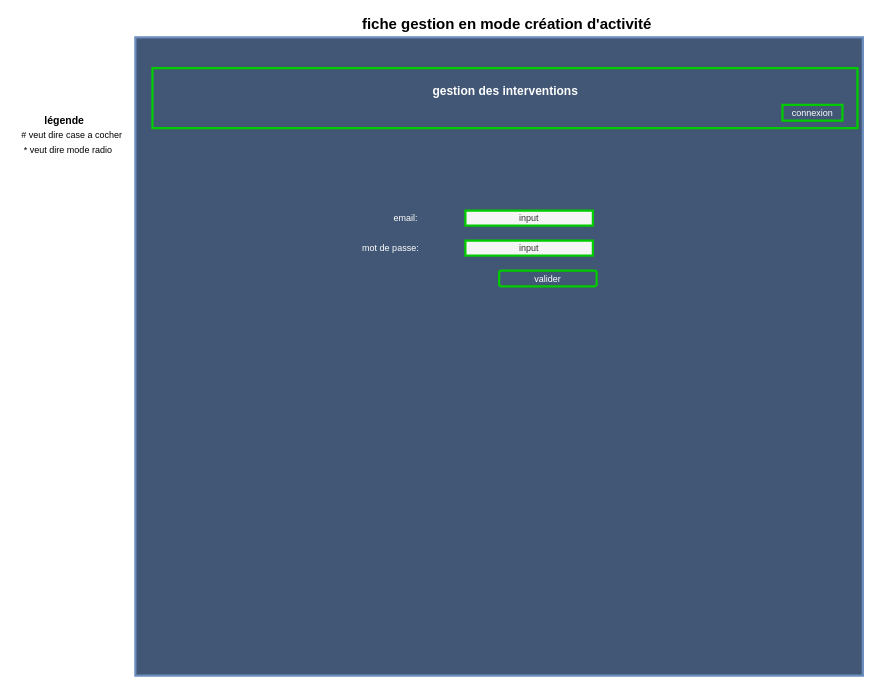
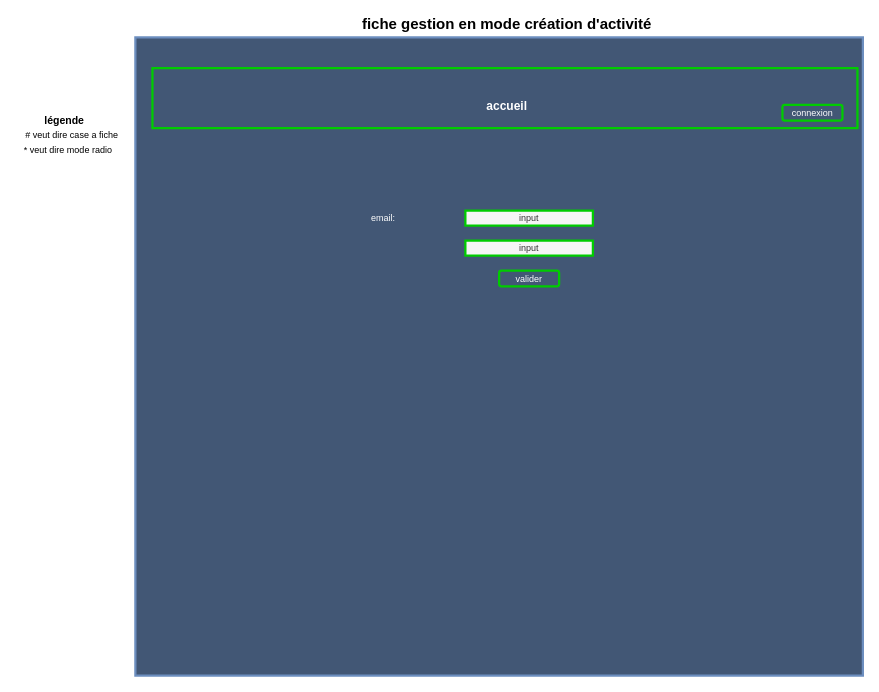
  <mxCell id="0" />
  <mxCell id="1" parent="0" />
  <mxCell id="2" value="" style="rounded=0;whiteSpace=wrap;html=1;strokeWidth=3;strokeColor=#6C8EBF;fillColor=#425775;" parent="1" vertex="1"><mxGeometry x="180" y="49" width="970" height="851" as="geometry" /></mxCell>
- <mxCell id="3" value="&lt;font color=&quot;#ffffff&quot;&gt;email:&lt;/font&gt;" style="text;html=1;align=center;verticalAlign=middle;resizable=0;points=[];autosize=1;" parent="1" vertex="1"><mxGeometry x="515" y="280" width="50" height="20" as="geometry" /></mxCell>
+ <mxCell id="3" value="&lt;font color=&quot;#ffffff&quot;&gt;email:&lt;/font&gt;" style="text;html=1;align=center;verticalAlign=middle;resizable=0;points=[];autosize=1;" parent="1" vertex="1"><mxGeometry x="485" y="280" width="50" height="20" as="geometry" /></mxCell>
  <mxCell id="4" value="input" style="rounded=0;whiteSpace=wrap;html=1;strokeWidth=3;fillColor=#f5f5f5;fontColor=#333333;strokeColor=#00CC00;" parent="1" vertex="1"><mxGeometry x="620" y="280" width="170" height="20" as="geometry" /></mxCell>
  <mxCell id="5" value="" style="rounded=0;whiteSpace=wrap;html=1;strokeColor=#00CC00;strokeWidth=3;fillColor=#425775;fontColor=#FFFFFF;" parent="1" vertex="1"><mxGeometry x="202.75" y="90" width="940" height="80" as="geometry" /></mxCell>
- <mxCell id="6" value="connexion" style="whiteSpace=wrap;html=1;strokeWidth=3;fillColor=#425775;strokeColor=#00CC00;fontColor=#FFFFFF;rounded=0;" parent="1" vertex="1"><mxGeometry x="1042.75" y="139" width="80" height="21" as="geometry" /></mxCell>
- <mxCell id="7" value="&lt;font style=&quot;font-size: 16px&quot;&gt;&lt;b&gt;gestion des interventions&lt;/b&gt;&lt;/font&gt;" style="text;html=1;align=center;verticalAlign=middle;resizable=0;points=[];autosize=1;fontColor=#FFFFFF;" parent="1" vertex="1"><mxGeometry x="567.75" y="110" width="210" height="20" as="geometry" /></mxCell>
+ <mxCell id="6" value="connexion" style="rounded=1;whiteSpace=wrap;html=1;strokeWidth=3;fillColor=#425775;strokeColor=#00CC00;fontColor=#FFFFFF;" parent="1" vertex="1"><mxGeometry x="1042.75" y="139" width="80" height="21" as="geometry" /></mxCell>
+ <mxCell id="8" value="&lt;font style=&quot;font-size: 16px&quot;&gt;&lt;b&gt;accueil&lt;/b&gt;&lt;/font&gt;" style="text;html=1;align=center;verticalAlign=middle;resizable=0;points=[];autosize=1;fontColor=#FFFFFF;" parent="1" vertex="1"><mxGeometry x="640" y="130" width="70" height="20" as="geometry" /></mxCell>
  <mxCell id="9" value="&lt;font color=&quot;#000000&quot; size=&quot;1&quot;&gt;&lt;b style=&quot;font-size: 20px&quot;&gt;fiche gestion en mode création d'activité&lt;/b&gt;&lt;/font&gt;" style="text;html=1;align=center;verticalAlign=middle;resizable=0;points=[];autosize=1;fontColor=#FFFFFF;" parent="1" vertex="1"><mxGeometry x="470" y="20" width="410" height="20" as="geometry" /></mxCell>
- <mxCell id="10" value="&lt;font color=&quot;#000000&quot;&gt;# veut dire case a cocher&lt;/font&gt;" style="text;html=1;align=center;verticalAlign=middle;resizable=0;points=[];autosize=1;fontColor=#FFFFFF;" parent="1" vertex="1"><mxGeometry x="20" y="169" width="150" height="20" as="geometry" /></mxCell>
+ <mxCell id="10" value="&lt;font color=&quot;#000000&quot;&gt;# veut dire case a fiche&lt;/font&gt;" style="text;html=1;align=center;verticalAlign=middle;resizable=0;points=[];autosize=1;fontColor=#FFFFFF;" parent="1" vertex="1"><mxGeometry x="20" y="169" width="150" height="20" as="geometry" /></mxCell>
  <mxCell id="11" value="&lt;font color=&quot;#000000&quot; size=&quot;1&quot;&gt;&lt;b style=&quot;font-size: 14px&quot;&gt;légende&lt;/b&gt;&lt;/font&gt;" style="text;html=1;align=center;verticalAlign=middle;resizable=0;points=[];autosize=1;fontColor=#FFFFFF;" parent="1" vertex="1"><mxGeometry x="50" y="150" width="70" height="20" as="geometry" /></mxCell>
  <mxCell id="12" value="&lt;font color=&quot;#000000&quot;&gt;* veut dire mode radio&lt;/font&gt;" style="text;html=1;align=center;verticalAlign=middle;resizable=0;points=[];autosize=1;fontColor=#FFFFFF;" parent="1" vertex="1"><mxGeometry x="20" y="189" width="140" height="20" as="geometry" /></mxCell>
- <mxCell id="13" value="&lt;font color=&quot;#ffffff&quot;&gt;mot de passe:&lt;/font&gt;" style="text;html=1;align=center;verticalAlign=middle;resizable=0;points=[];autosize=1;" vertex="1" parent="1"><mxGeometry x="475" y="320" width="90" height="20" as="geometry" /></mxCell>
  <mxCell id="14" value="input" style="rounded=0;whiteSpace=wrap;html=1;strokeWidth=3;fillColor=#f5f5f5;fontColor=#333333;strokeColor=#00CC00;" vertex="1" parent="1"><mxGeometry x="620" y="320" width="170" height="20" as="geometry" /></mxCell>
- <mxCell id="15" value="valider" style="rounded=1;whiteSpace=wrap;html=1;strokeWidth=3;fillColor=#425775;strokeColor=#00CC00;fontColor=#FFFFFF;" vertex="1" parent="1"><mxGeometry x="665" y="360" width="130" height="21" as="geometry" /></mxCell>
+ <mxCell id="15" value="valider" style="rounded=1;whiteSpace=wrap;html=1;strokeWidth=3;fillColor=#425775;strokeColor=#00CC00;fontColor=#FFFFFF;" vertex="1" parent="1"><mxGeometry x="665" y="360" width="80" height="21" as="geometry" /></mxCell>
